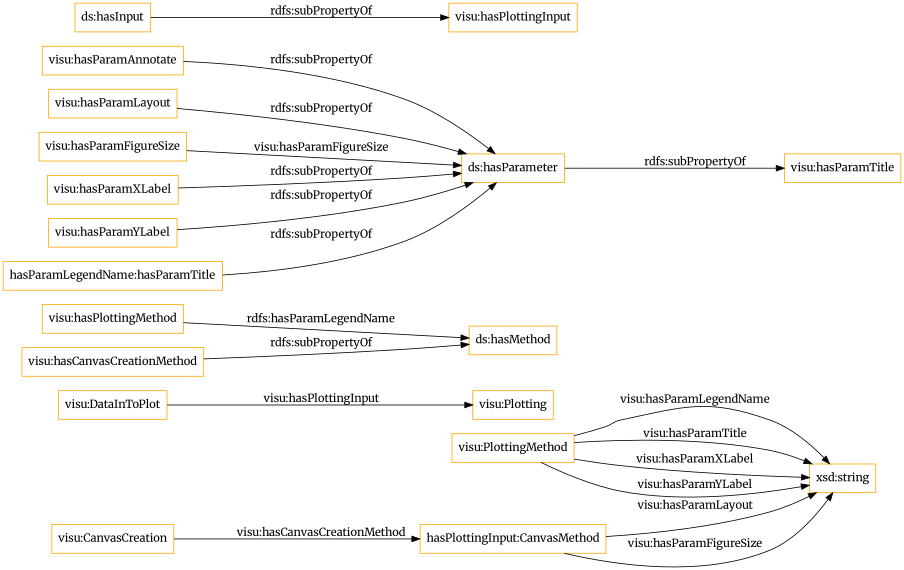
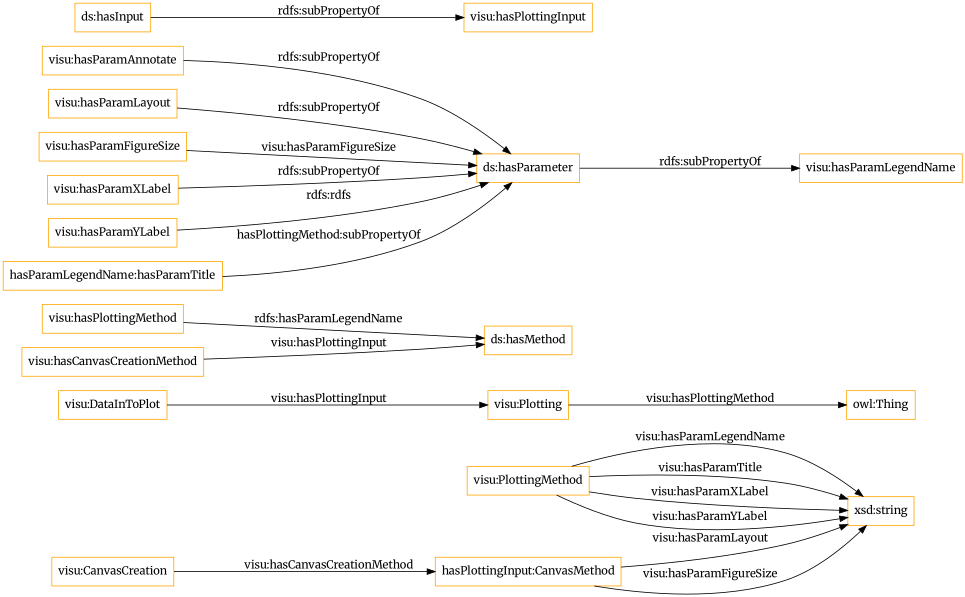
  digraph {
    fontname=Merriweather
    rankdir=LR
    node [color=orange fontname=Merriweather shape=rectangle]
    edge [fontname=Merriweather]
    "visu:PlottingMethod"
    "xsd:string"
    n3 [label="hasPlottingInput:CanvasMethod"]
    "visu:CanvasCreation"
    "visu:Plotting"
+   "owl:Thing"
    "visu:DataInToPlot"
    "visu:hasPlottingMethod"
    "ds:hasMethod"
    "visu:hasCanvasCreationMethod"
    "visu:hasParamAnnotate"
    "ds:hasParameter"
-   "visu:hasParamLegendName" [label="visu:hasParamTitle"]
+   "visu:hasParamLegendName"
    "visu:hasParamLayout"
    "ds:hasInput"
    "visu:hasPlottingInput"
    "visu:hasParamFigureSize"
    "visu:hasParamXLabel"
    "visu:hasParamYLabel"
    n20 [label="hasParamLegendName:hasParamTitle"]
    "visu:PlottingMethod" -> "xsd:string" [label="visu:hasParamLegendName"]
    "visu:PlottingMethod" -> "xsd:string" [label="visu:hasParamTitle"]
    "visu:PlottingMethod" -> "xsd:string" [label="visu:hasParamXLabel"]
    "visu:PlottingMethod" -> "xsd:string" [label="visu:hasParamYLabel"]
    n3 -> "xsd:string" [label="visu:hasParamLayout"]
    n3 -> "xsd:string" [label="visu:hasParamFigureSize"]
    "visu:CanvasCreation" -> n3 [label="visu:hasCanvasCreationMethod"]
+   "visu:Plotting" -> "owl:Thing" [label="visu:hasPlottingMethod"]
    "visu:DataInToPlot" -> "visu:Plotting" [label="visu:hasPlottingInput"]
    "visu:hasPlottingMethod" -> "ds:hasMethod" [label="rdfs:hasParamLegendName"]
-   "visu:hasCanvasCreationMethod" -> "ds:hasMethod" [label="rdfs:subPropertyOf"]
+   "visu:hasCanvasCreationMethod" -> "ds:hasMethod" [label="visu:hasPlottingInput"]
    "visu:hasParamAnnotate" -> "ds:hasParameter" [label="rdfs:subPropertyOf"]
    "ds:hasParameter" -> "visu:hasParamLegendName" [label="rdfs:subPropertyOf"]
    "visu:hasParamLayout" -> "ds:hasParameter" [label="rdfs:subPropertyOf"]
    "ds:hasInput" -> "visu:hasPlottingInput" [label="rdfs:subPropertyOf"]
    "visu:hasParamFigureSize" -> "ds:hasParameter" [label="visu:hasParamFigureSize"]
    "visu:hasParamXLabel" -> "ds:hasParameter" [label="rdfs:subPropertyOf"]
-   "visu:hasParamYLabel" -> "ds:hasParameter" [label="rdfs:subPropertyOf"]
-   n20 -> "ds:hasParameter" [label="rdfs:subPropertyOf"]
+   "visu:hasParamYLabel" -> "ds:hasParameter" [label="rdfs:rdfs"]
+   n20 -> "ds:hasParameter" [label="hasPlottingMethod:subPropertyOf"]
  }
